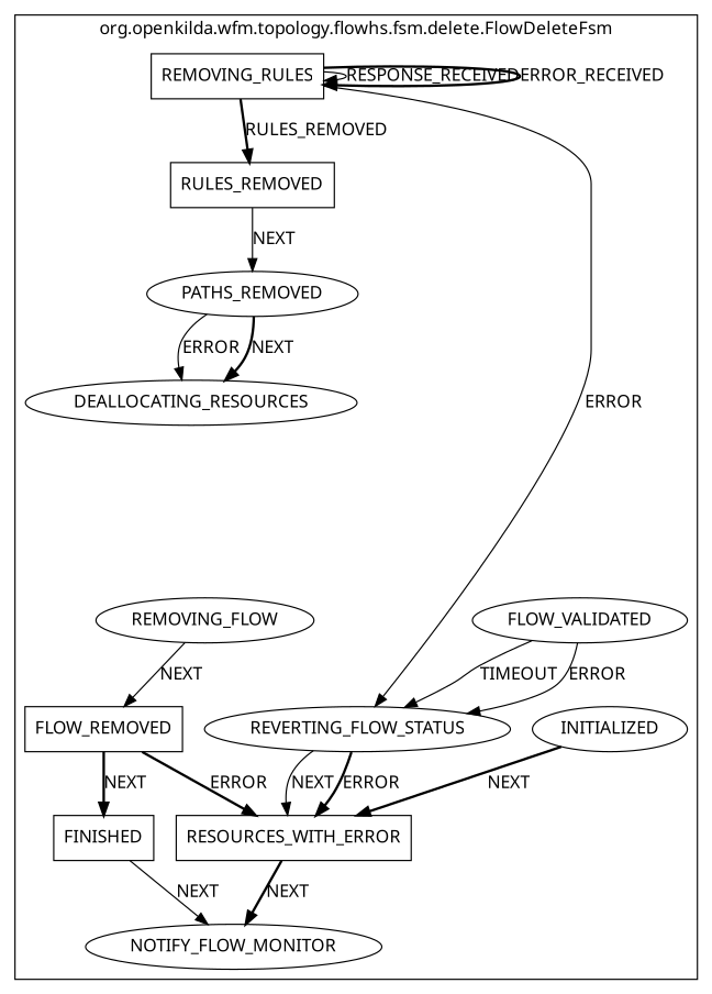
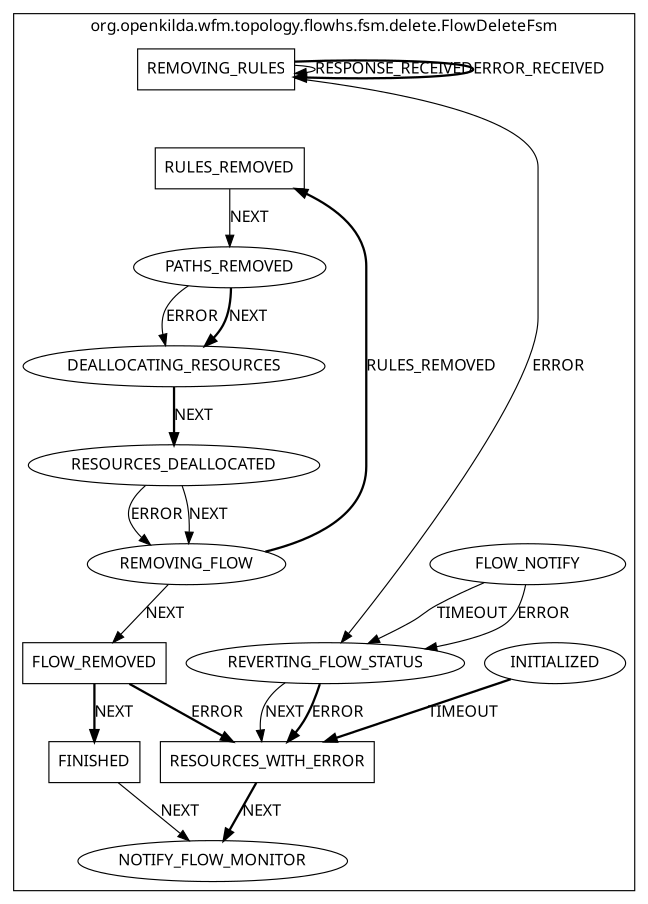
  digraph {
    compound=true
    fontname="Noto Sans"
    node [fontname="Noto Sans" shape=ellipse]
    edge [fontname="Noto Sans" style=solid]
    n1 [label=FLOW_REMOVED shape=box]
    n2 [label=FINISHED shape=box]
    n3 [label=RESOURCES_WITH_ERROR shape=box]
    n4 [label=NOTIFY_FLOW_MONITOR]
    n5 [label=REMOVING_FLOW]
-   n6 [label=FLOW_VALIDATED]
+   n6 [label=FLOW_NOTIFY]
    n7 [label=REMOVING_RULES shape=box]
    n8 [label=REVERTING_FLOW_STATUS]
    n9 [label=RULES_REMOVED shape=box]
    n10 [label=PATHS_REMOVED]
    n11 [label=INITIALIZED]
    n12 [label=DEALLOCATING_RESOURCES]
+   n13 [label=RESOURCES_DEALLOCATED]
    subgraph cluster_1 {
      label="org.openkilda.wfm.topology.flowhs.fsm.delete.FlowDeleteFsm"
      n1
      n2
      n3
      n4
      n5
      n6
      n7
      n8
      n9
      n10
      n11
      n12
+     n13
    }
    n1 -> n2 [label=NEXT style=bold]
    n1 -> n3 [label=ERROR style=bold]
    n2 -> n4 [label=NEXT]
    n3 -> n4 [label=NEXT style=bold]
    n5 -> n1 [label=NEXT]
    n6 -> n8 [label=TIMEOUT]
    n6 -> n8 [label=ERROR]
    n7 -> n7 [label=RESPONSE_RECEIVED]
    n7 -> n7 [label=ERROR_RECEIVED style=bold]
    n7 -> n8 [label=ERROR]
-   n7 -> n9 [label=RULES_REMOVED style=bold]
+   n5 -> n9 [label=RULES_REMOVED style=bold]
    n8 -> n3 [label=NEXT]
    n8 -> n3 [label=ERROR style=bold]
    n9 -> n10 [label=NEXT]
    n10 -> n12 [label=NEXT style=bold]
    n10 -> n12 [label=ERROR]
-   n11 -> n3 [label=NEXT style=bold]
+   n11 -> n3 [label=TIMEOUT style=bold]
+   n12 -> n13 [label=NEXT style=bold]
+   n13 -> n5 [label=NEXT]
+   n13 -> n5 [label=ERROR]
  }
